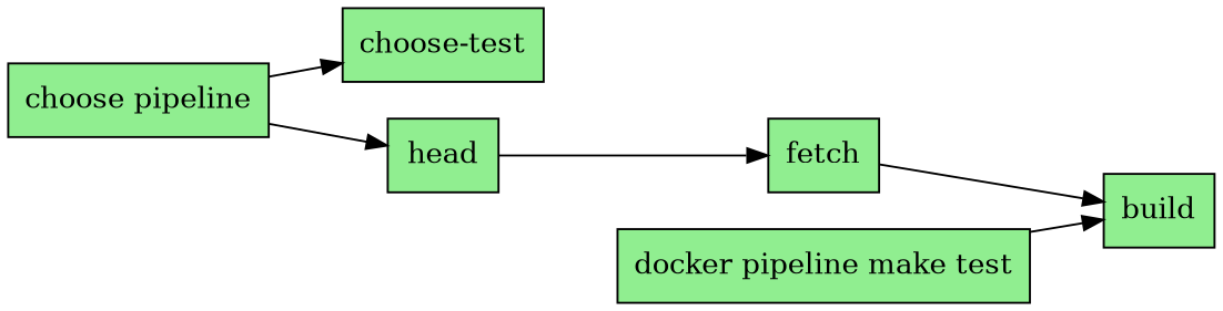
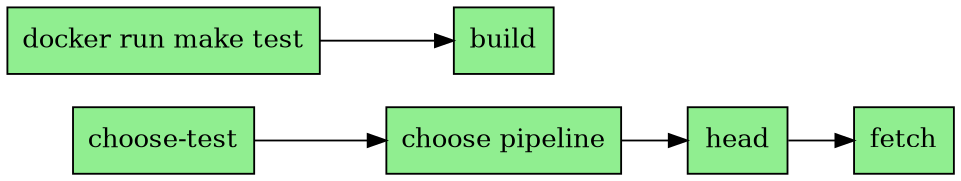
  digraph {
    rankdir=LR
    node [fillcolor="#90ee90" shape=box style=filled]
    n1 [label="choose-test"]
    n2 [label="choose pipeline"]
    n3 [label=head]
    n4 [label=fetch]
    n5 [label=build]
-   n6 [label="docker pipeline make test"]
-   n2 -> n1
+   n6 [label="docker run make test"]
+   n1 -> n2
    n2 -> n3
    n3 -> n4
-   n4 -> n5
    n6 -> n5
  }
